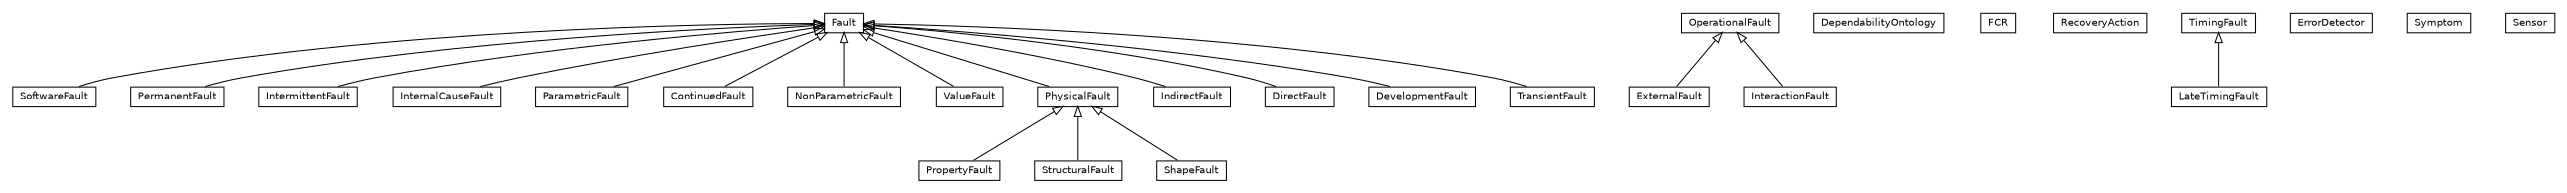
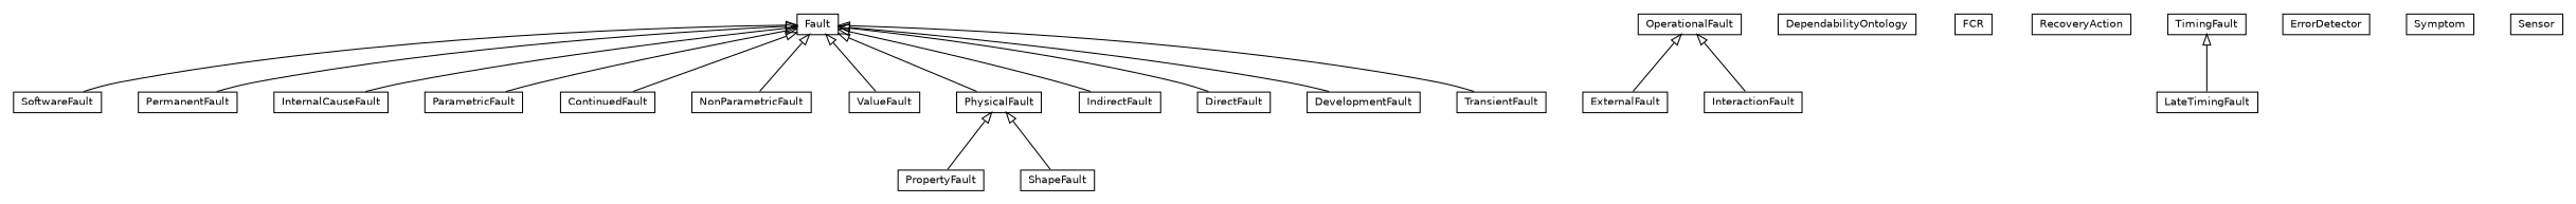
  digraph {
    nodesep=0.25
    ranksep=0.5
    node [fontcolor=black fontname=Helvetica fontsize=10.0 shape=plaintext]
    edge [arrowtail=empty dir=back fontname=Helvetica fontsize=10 headport=p labelfontname=Helvetica labelfontsize=10 tailport=p]
    n1 [label=<<table title="org.universAAL.ontology.dependability.PropertyFault" border="0" cellborder="1" cellspacing="0" cellpadding="2" port="p" href="./PropertyFault.html"> 		<tr><td><table border="0" cellspacing="0" cellpadding="1"> <tr><td align="center" balign="center"> PropertyFault </td></tr> 		</table></td></tr> 		</table>>]
    n2 [label=<<table title="org.universAAL.ontology.dependability.SoftwareFault" border="0" cellborder="1" cellspacing="0" cellpadding="2" port="p" href="./SoftwareFault.html"> 		<tr><td><table border="0" cellspacing="0" cellpadding="1"> <tr><td align="center" balign="center"> SoftwareFault </td></tr> 		</table></td></tr> 		</table>>]
    n3 [label=<<table title="org.universAAL.ontology.dependability.PermanentFault" border="0" cellborder="1" cellspacing="0" cellpadding="2" port="p" href="./PermanentFault.html"> 		<tr><td><table border="0" cellspacing="0" cellpadding="1"> <tr><td align="center" balign="center"> PermanentFault </td></tr> 		</table></td></tr> 		</table>>]
    n4 [label=<<table title="org.universAAL.ontology.dependability.ExternalFault" border="0" cellborder="1" cellspacing="0" cellpadding="2" port="p" href="./ExternalFault.html"> 		<tr><td><table border="0" cellspacing="0" cellpadding="1"> <tr><td align="center" balign="center"> ExternalFault </td></tr> 		</table></td></tr> 		</table>>]
-   n5 [label=<<table title="org.universAAL.ontology.dependability.IntermittentFault" border="0" cellborder="1" cellspacing="0" cellpadding="2" port="p" href="./IntermittentFault.html"> 		<tr><td><table border="0" cellspacing="0" cellpadding="1"> <tr><td align="center" balign="center"> IntermittentFault </td></tr> 		</table></td></tr> 		</table>>]
    n6 [label=<<table title="org.universAAL.ontology.dependability.DependabilityOntology" border="0" cellborder="1" cellspacing="0" cellpadding="2" port="p" href="./DependabilityOntology.html"> 		<tr><td><table border="0" cellspacing="0" cellpadding="1"> <tr><td align="center" balign="center"> DependabilityOntology </td></tr> 		</table></td></tr> 		</table>>]
    n7 [label=<<table title="org.universAAL.ontology.dependability.InternalCauseFault" border="0" cellborder="1" cellspacing="0" cellpadding="2" port="p" href="./InternalCauseFault.html"> 		<tr><td><table border="0" cellspacing="0" cellpadding="1"> <tr><td align="center" balign="center"> InternalCauseFault </td></tr> 		</table></td></tr> 		</table>>]
    n8 [label=<<table title="org.universAAL.ontology.dependability.ParametricFault" border="0" cellborder="1" cellspacing="0" cellpadding="2" port="p" href="./ParametricFault.html"> 		<tr><td><table border="0" cellspacing="0" cellpadding="1"> <tr><td align="center" balign="center"> ParametricFault </td></tr> 		</table></td></tr> 		</table>>]
    n9 [label=<<table title="org.universAAL.ontology.dependability.FCR" border="0" cellborder="1" cellspacing="0" cellpadding="2" port="p" href="./FCR.html"> 		<tr><td><table border="0" cellspacing="0" cellpadding="1"> <tr><td align="center" balign="center"> FCR </td></tr> 		</table></td></tr> 		</table>>]
    n10 [label=<<table title="org.universAAL.ontology.dependability.RecoveryAction" border="0" cellborder="1" cellspacing="0" cellpadding="2" port="p" href="./RecoveryAction.html"> 		<tr><td><table border="0" cellspacing="0" cellpadding="1"> <tr><td align="center" balign="center"> RecoveryAction </td></tr> 		</table></td></tr> 		</table>>]
    n11 [label=<<table title="org.universAAL.ontology.dependability.ContinuedFault" border="0" cellborder="1" cellspacing="0" cellpadding="2" port="p" href="./ContinuedFault.html"> 		<tr><td><table border="0" cellspacing="0" cellpadding="1"> <tr><td align="center" balign="center"> ContinuedFault </td></tr> 		</table></td></tr> 		</table>>]
    n12 [label=<<table title="org.universAAL.ontology.dependability.NonParametricFault" border="0" cellborder="1" cellspacing="0" cellpadding="2" port="p" href="./NonParametricFault.html"> 		<tr><td><table border="0" cellspacing="0" cellpadding="1"> <tr><td align="center" balign="center"> NonParametricFault </td></tr> 		</table></td></tr> 		</table>>]
    n13 [label=<<table title="org.universAAL.ontology.dependability.LateTimingFault" border="0" cellborder="1" cellspacing="0" cellpadding="2" port="p" href="./LateTimingFault.html"> 		<tr><td><table border="0" cellspacing="0" cellpadding="1"> <tr><td align="center" balign="center"> LateTimingFault </td></tr> 		</table></td></tr> 		</table>>]
    n14 [label=<<table title="org.universAAL.ontology.dependability.ValueFault" border="0" cellborder="1" cellspacing="0" cellpadding="2" port="p" href="./ValueFault.html"> 		<tr><td><table border="0" cellspacing="0" cellpadding="1"> <tr><td align="center" balign="center"> ValueFault </td></tr> 		</table></td></tr> 		</table>>]
    n15 [label=<<table title="org.universAAL.ontology.dependability.InteractionFault" border="0" cellborder="1" cellspacing="0" cellpadding="2" port="p" href="./InteractionFault.html"> 		<tr><td><table border="0" cellspacing="0" cellpadding="1"> <tr><td align="center" balign="center"> InteractionFault </td></tr> 		</table></td></tr> 		</table>>]
-   n16 [label=<<table title="org.universAAL.ontology.dependability.StructuralFault" border="0" cellborder="1" cellspacing="0" cellpadding="2" port="p" href="./StructuralFault.html"> 		<tr><td><table border="0" cellspacing="0" cellpadding="1"> <tr><td align="center" balign="center"> StructuralFault </td></tr> 		</table></td></tr> 		</table>>]
    n17 [label=<<table title="org.universAAL.ontology.dependability.PhysicalFault" border="0" cellborder="1" cellspacing="0" cellpadding="2" port="p" href="./PhysicalFault.html"> 		<tr><td><table border="0" cellspacing="0" cellpadding="1"> <tr><td align="center" balign="center"> PhysicalFault </td></tr> 		</table></td></tr> 		</table>>]
    n18 [label=<<table title="org.universAAL.ontology.dependability.ShapeFault" border="0" cellborder="1" cellspacing="0" cellpadding="2" port="p" href="./ShapeFault.html"> 		<tr><td><table border="0" cellspacing="0" cellpadding="1"> <tr><td align="center" balign="center"> ShapeFault </td></tr> 		</table></td></tr> 		</table>>]
    n19 [label=<<table title="org.universAAL.ontology.dependability.IndirectFault" border="0" cellborder="1" cellspacing="0" cellpadding="2" port="p" href="./IndirectFault.html"> 		<tr><td><table border="0" cellspacing="0" cellpadding="1"> <tr><td align="center" balign="center"> IndirectFault </td></tr> 		</table></td></tr> 		</table>>]
    n20 [label=<<table title="org.universAAL.ontology.dependability.DirectFault" border="0" cellborder="1" cellspacing="0" cellpadding="2" port="p" href="./DirectFault.html"> 		<tr><td><table border="0" cellspacing="0" cellpadding="1"> <tr><td align="center" balign="center"> DirectFault </td></tr> 		</table></td></tr> 		</table>>]
    n21 [label=<<table title="org.universAAL.ontology.dependability.OperationalFault" border="0" cellborder="1" cellspacing="0" cellpadding="2" port="p" href="./OperationalFault.html"> 		<tr><td><table border="0" cellspacing="0" cellpadding="1"> <tr><td align="center" balign="center"> OperationalFault </td></tr> 		</table></td></tr> 		</table>>]
    n22 [label=<<table title="org.universAAL.ontology.dependability.TimingFault" border="0" cellborder="1" cellspacing="0" cellpadding="2" port="p" href="./TimingFault.html"> 		<tr><td><table border="0" cellspacing="0" cellpadding="1"> <tr><td align="center" balign="center"> TimingFault </td></tr> 		</table></td></tr> 		</table>>]
    n23 [label=<<table title="org.universAAL.ontology.dependability.DevelopmentFault" border="0" cellborder="1" cellspacing="0" cellpadding="2" port="p" href="./DevelopmentFault.html"> 		<tr><td><table border="0" cellspacing="0" cellpadding="1"> <tr><td align="center" balign="center"> DevelopmentFault </td></tr> 		</table></td></tr> 		</table>>]
    n24 [label=<<table title="org.universAAL.ontology.dependability.TransientFault" border="0" cellborder="1" cellspacing="0" cellpadding="2" port="p" href="./TransientFault.html"> 		<tr><td><table border="0" cellspacing="0" cellpadding="1"> <tr><td align="center" balign="center"> TransientFault </td></tr> 		</table></td></tr> 		</table>>]
    n25 [label=<<table title="org.universAAL.ontology.dependability.Fault" border="0" cellborder="1" cellspacing="0" cellpadding="2" port="p" href="./Fault.html"> 		<tr><td><table border="0" cellspacing="0" cellpadding="1"> <tr><td align="center" balign="center"> Fault </td></tr> 		</table></td></tr> 		</table>>]
    n26 [label=<<table title="org.universAAL.ontology.dependability.ErrorDetector" border="0" cellborder="1" cellspacing="0" cellpadding="2" port="p" href="./ErrorDetector.html"> 		<tr><td><table border="0" cellspacing="0" cellpadding="1"> <tr><td align="center" balign="center"> ErrorDetector </td></tr> 		</table></td></tr> 		</table>>]
    n27 [label=<<table title="org.universAAL.ontology.dependability.Symptom" border="0" cellborder="1" cellspacing="0" cellpadding="2" port="p" href="./Symptom.html"> 		<tr><td><table border="0" cellspacing="0" cellpadding="1"> <tr><td align="center" balign="center"> Symptom </td></tr> 		</table></td></tr> 		</table>>]
    n28 [label=<<table title="org.universAAL.ontology.dependability.Sensor" border="0" cellborder="1" cellspacing="0" cellpadding="2" port="p" href="./Sensor.html"> 		<tr><td><table border="0" cellspacing="0" cellpadding="1"> <tr><td align="center" balign="center"> Sensor </td></tr> 		</table></td></tr> 		</table>>]
    n17 -> n1
-   n17 -> n16
    n17 -> n18
    n21 -> n4
    n21 -> n15
    n22 -> n13
    n25 -> n2
    n25 -> n3
-   n25 -> n5
    n25 -> n7
    n25 -> n8
    n25 -> n11
    n25 -> n12
    n25 -> n14
    n25 -> n17
    n25 -> n19
    n25 -> n20
    n25 -> n23
    n25 -> n24
  }
